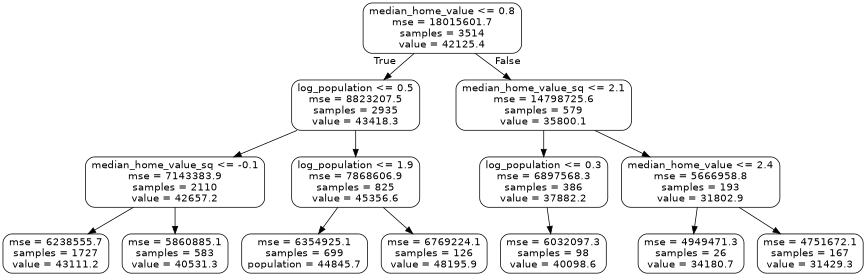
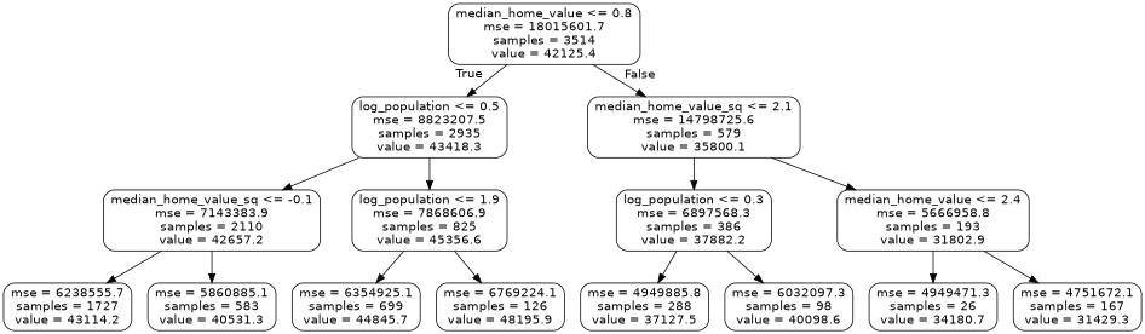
  digraph {
    node [color=black fontname=helvetica shape=box style=rounded]
    edge [fontname=helvetica]
    n1 [label="median_home_value <= 0.8\nmse = 18015601.7\nsamples = 3514\nvalue = 42125.4"]
    n2 [label="log_population <= 0.5\nmse = 8823207.5\nsamples = 2935\nvalue = 43418.3"]
    n3 [label="median_home_value_sq <= 2.1\nmse = 14798725.6\nsamples = 579\nvalue = 35800.1"]
    n4 [label="median_home_value_sq <= -0.1\nmse = 7143383.9\nsamples = 2110\nvalue = 42657.2"]
    n5 [label="log_population <= 1.9\nmse = 7868606.9\nsamples = 825\nvalue = 45356.6"]
    n6 [label="log_population <= 0.3\nmse = 6897568.3\nsamples = 386\nvalue = 37882.2"]
    n7 [label="median_home_value <= 2.4\nmse = 5666958.8\nsamples = 193\nvalue = 31802.9"]
-   n8 [label="mse = 6238555.7\nsamples = 1727\nvalue = 43111.2"]
+   n8 [label="mse = 6238555.7\nsamples = 1727\nvalue = 43114.2"]
    n9 [label="mse = 5860885.1\nsamples = 583\nvalue = 40531.3"]
-   n10 [label="mse = 6354925.1\nsamples = 699\npopulation = 44845.7"]
+   n10 [label="mse = 6354925.1\nsamples = 699\nvalue = 44845.7"]
    n11 [label="mse = 6769224.1\nsamples = 126\nvalue = 48195.9"]
+   n12 [label="mse = 4949885.8\nsamples = 288\nvalue = 37127.5"]
    n13 [label="mse = 6032097.3\nsamples = 98\nvalue = 40098.6"]
    n14 [label="mse = 4949471.3\nsamples = 26\nvalue = 34180.7"]
    n15 [label="mse = 4751672.1\nsamples = 167\nvalue = 31429.3"]
    n1 -> n2 [headlabel=True labelangle=45 labeldistance=2.5]
    n1 -> n3 [headlabel=False labelangle=-45 labeldistance=2.5]
    n2 -> n4
    n2 -> n5
    n3 -> n6
    n3 -> n7
    n4 -> n8
    n4 -> n9
    n5 -> n10
    n5 -> n11
+   n6 -> n12
    n6 -> n13
    n7 -> n14
    n7 -> n15
  }
